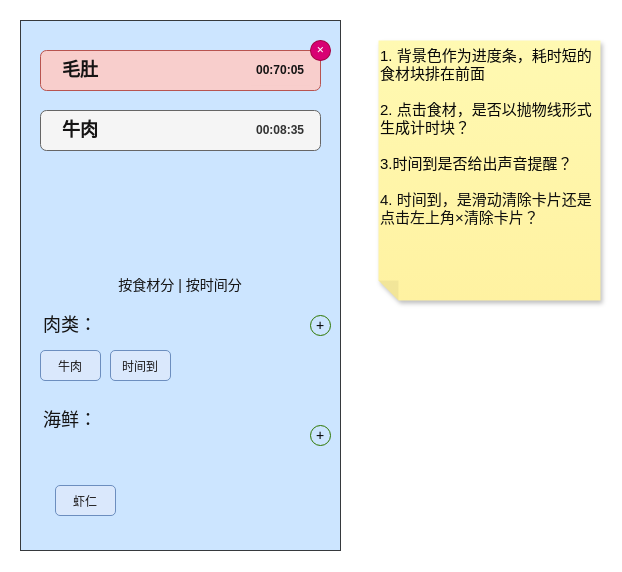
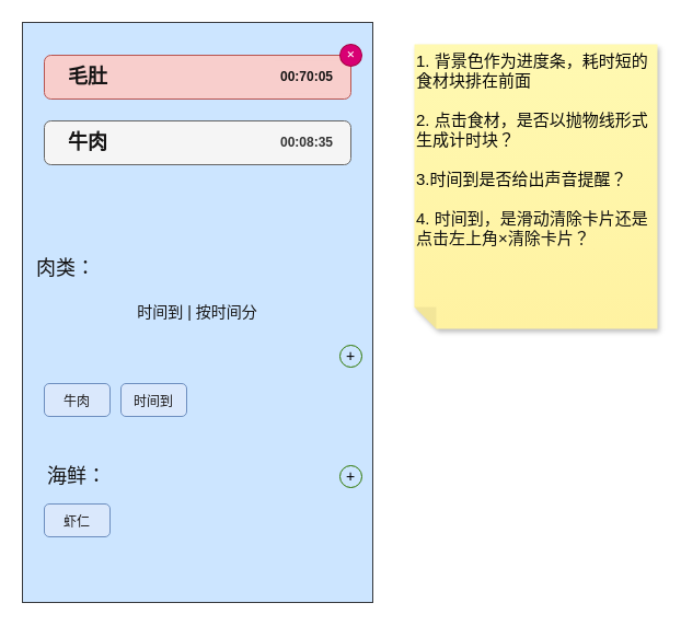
  <mxCell id="0" />
  <mxCell id="1" parent="0" />
  <mxCell id="2" value="" style="whiteSpace=wrap;html=1;fillColor=#cce5ff;strokeColor=#36393d;" vertex="1" parent="1"><mxGeometry x="20" y="20" width="320" height="530" as="geometry" /></mxCell>
  <mxCell id="3" value="" style="rounded=1;whiteSpace=wrap;html=1;shadow=0;fillColor=#f8cecc;strokeColor=#b85450;" vertex="1" parent="1"><mxGeometry x="40" y="50" width="280" height="40" as="geometry" /></mxCell>
  <mxCell id="4" value="" style="rounded=1;whiteSpace=wrap;html=1;fillColor=#f5f5f5;strokeColor=#666666;fontColor=#333333;labelBackgroundColor=none;labelBorderColor=none;" vertex="1" parent="1"><mxGeometry x="40" y="110" width="280" height="40" as="geometry" /></mxCell>
  <mxCell id="5" value="牛肉" style="text;html=1;strokeColor=none;fillColor=none;align=center;verticalAlign=middle;whiteSpace=wrap;rounded=0;fontColor=#151414;fontStyle=1;fontSize=18;" vertex="1" parent="1"><mxGeometry x="50" y="115" width="60" height="30" as="geometry" /></mxCell>
  <mxCell id="6" value="00:70:05" style="text;html=1;strokeColor=none;fillColor=#f8cecc;align=center;verticalAlign=middle;whiteSpace=wrap;rounded=0;shadow=0;fontColor=#151414;fontStyle=1" vertex="1" parent="1"><mxGeometry x="250" y="55" width="60" height="30" as="geometry" /></mxCell>
  <mxCell id="7" value="00:08:35" style="text;html=1;strokeColor=none;fillColor=#f5f5f5;align=center;verticalAlign=middle;whiteSpace=wrap;rounded=0;shadow=0;fontColor=#333333;fontStyle=1" vertex="1" parent="1"><mxGeometry x="250" y="115" width="60" height="30" as="geometry" /></mxCell>
  <mxCell id="8" value="毛肚" style="text;html=1;strokeColor=none;fillColor=none;align=center;verticalAlign=middle;whiteSpace=wrap;rounded=0;fontColor=#151414;fontStyle=1;fontSize=18;" vertex="1" parent="1"><mxGeometry x="50" y="55" width="60" height="30" as="geometry" /></mxCell>
  <mxCell id="9" style="edgeStyle=none;html=1;fontSize=14;fontColor=#1b1818;" edge="1" parent="1" source="10" target="2"><mxGeometry relative="1" as="geometry" /></mxCell>
- <mxCell id="10" value="按食材分 | 按时间分" style="text;html=1;strokeColor=none;fillColor=none;align=center;verticalAlign=middle;whiteSpace=wrap;rounded=0;shadow=0;labelBackgroundColor=none;labelBorderColor=none;fontSize=14;fontColor=#151414;" vertex="1" parent="1"><mxGeometry x="20" y="270" width="320" height="30" as="geometry" /></mxCell>
- <mxCell id="11" value="肉类：" style="text;html=1;strokeColor=none;fillColor=none;align=center;verticalAlign=middle;whiteSpace=wrap;rounded=0;shadow=0;labelBackgroundColor=none;labelBorderColor=none;fontSize=18;fontColor=#151414;" vertex="1" parent="1"><mxGeometry x="40" y="310" width="60" height="30" as="geometry" /></mxCell>
- <mxCell id="12" value="海鲜：" style="text;html=1;strokeColor=none;fillColor=none;align=center;verticalAlign=middle;whiteSpace=wrap;rounded=0;shadow=0;labelBackgroundColor=none;labelBorderColor=none;fontSize=18;fontColor=#151414;" vertex="1" parent="1"><mxGeometry x="40" y="405" width="60" height="30" as="geometry" /></mxCell>
+ <mxCell id="10" value="时间到 | 按时间分" style="text;html=1;strokeColor=none;fillColor=none;align=center;verticalAlign=middle;whiteSpace=wrap;rounded=0;shadow=0;labelBackgroundColor=none;labelBorderColor=none;fontSize=14;fontColor=#151414;" vertex="1" parent="1"><mxGeometry x="20" y="270" width="320" height="30" as="geometry" /></mxCell>
+ <mxCell id="11" value="肉类：" style="text;html=1;strokeColor=none;fillColor=none;align=center;verticalAlign=middle;whiteSpace=wrap;rounded=0;shadow=0;labelBackgroundColor=none;labelBorderColor=none;fontSize=18;fontColor=#151414;" vertex="1" parent="1"><mxGeometry x="30" y="230" width="60" height="30" as="geometry" /></mxCell>
+ <mxCell id="12" value="海鲜：" style="text;html=1;strokeColor=none;fillColor=none;align=center;verticalAlign=middle;whiteSpace=wrap;rounded=0;shadow=0;labelBackgroundColor=none;labelBorderColor=none;fontSize=18;fontColor=#151414;" vertex="1" parent="1"><mxGeometry x="40" y="420" width="60" height="30" as="geometry" /></mxCell>
  <mxCell id="13" value="&lt;span style=&quot;font-size: 12px;&quot;&gt;牛肉&lt;/span&gt;" style="rounded=1;whiteSpace=wrap;html=1;shadow=0;labelBackgroundColor=none;labelBorderColor=none;fontSize=18;fillColor=#dae8fc;strokeColor=#6c8ebf;fontColor=#1b1818;" vertex="1" parent="1"><mxGeometry x="40" y="350" width="60" height="30" as="geometry" /></mxCell>
  <mxCell id="14" value="&lt;span style=&quot;font-size: 12px;&quot;&gt;时间到&lt;/span&gt;" style="rounded=1;whiteSpace=wrap;html=1;shadow=0;labelBackgroundColor=none;labelBorderColor=none;fontSize=18;fillColor=#dae8fc;strokeColor=#6c8ebf;fontColor=#1b1818;" vertex="1" parent="1"><mxGeometry x="110" y="350" width="60" height="30" as="geometry" /></mxCell>
- <mxCell id="15" value="&lt;span style=&quot;font-size: 12px;&quot;&gt;虾仁&lt;/span&gt;" style="rounded=1;whiteSpace=wrap;html=1;shadow=0;labelBackgroundColor=none;labelBorderColor=none;fontSize=18;fillColor=#dae8fc;strokeColor=#6c8ebf;fontColor=#1b1818;" vertex="1" parent="1"><mxGeometry x="55" y="485" width="60" height="30" as="geometry" /></mxCell>
+ <mxCell id="15" value="&lt;span style=&quot;font-size: 12px;&quot;&gt;虾仁&lt;/span&gt;" style="rounded=1;whiteSpace=wrap;html=1;shadow=0;labelBackgroundColor=none;labelBorderColor=none;fontSize=18;fillColor=#dae8fc;strokeColor=#6c8ebf;fontColor=#1b1818;" vertex="1" parent="1"><mxGeometry x="40" y="460" width="60" height="30" as="geometry" /></mxCell>
  <mxCell id="16" value="+" style="ellipse;whiteSpace=wrap;html=1;aspect=fixed;shadow=0;labelBackgroundColor=none;labelBorderColor=none;fontSize=14;fillColor=none;strokeColor=#2D7600;fontColor=#000000;" vertex="1" parent="1"><mxGeometry x="310" y="315" width="20" height="20" as="geometry" /></mxCell>
  <mxCell id="17" value="+" style="ellipse;whiteSpace=wrap;html=1;aspect=fixed;shadow=0;labelBackgroundColor=none;labelBorderColor=none;fontSize=14;fillColor=none;strokeColor=#2D7600;fontColor=#000000;" vertex="1" parent="1"><mxGeometry x="310" y="425" width="20" height="20" as="geometry" /></mxCell>
  <mxCell id="18" value="&lt;font color=&quot;#080808&quot;&gt;1. 背景色作为进度条，耗时短的食材块排在前面&lt;br&gt;&lt;br&gt;2.&amp;nbsp;点击食材，是否以抛物线形式生成计时块？&lt;br&gt;&lt;br&gt;&lt;span style=&quot;&quot;&gt;3.&lt;/span&gt;时间到是否给出声音提醒？&lt;br&gt;&lt;/font&gt;&lt;span style=&quot;&quot;&gt;&lt;font color=&quot;#0f0f0f&quot;&gt;&lt;br&gt;4. 时间到，是滑动清除卡片还是点击左上角×清除卡片？&lt;br&gt;&lt;/font&gt;&lt;/span&gt;" style="shape=note;whiteSpace=wrap;html=1;backgroundOutline=1;fontColor=#000000;darkOpacity=0.05;fillColor=#FFF9B2;strokeColor=none;fillStyle=solid;direction=west;gradientDirection=north;gradientColor=#FFF2A1;shadow=1;size=20;pointerEvents=1;labelBackgroundColor=none;labelBorderColor=none;sketch=0;fontSize=15;align=left;verticalAlign=top;" vertex="1" parent="1"><mxGeometry x="378" y="40" width="222" height="260" as="geometry" /></mxCell>
  <mxCell id="19" value="+" style="ellipse;whiteSpace=wrap;html=1;aspect=fixed;shadow=0;labelBackgroundColor=none;labelBorderColor=none;fontSize=14;fillColor=#d80073;strokeColor=#A50040;fontColor=#ffffff;rotation=-135;" vertex="1" parent="1"><mxGeometry x="310" y="40" width="20" height="20" as="geometry" /></mxCell>
